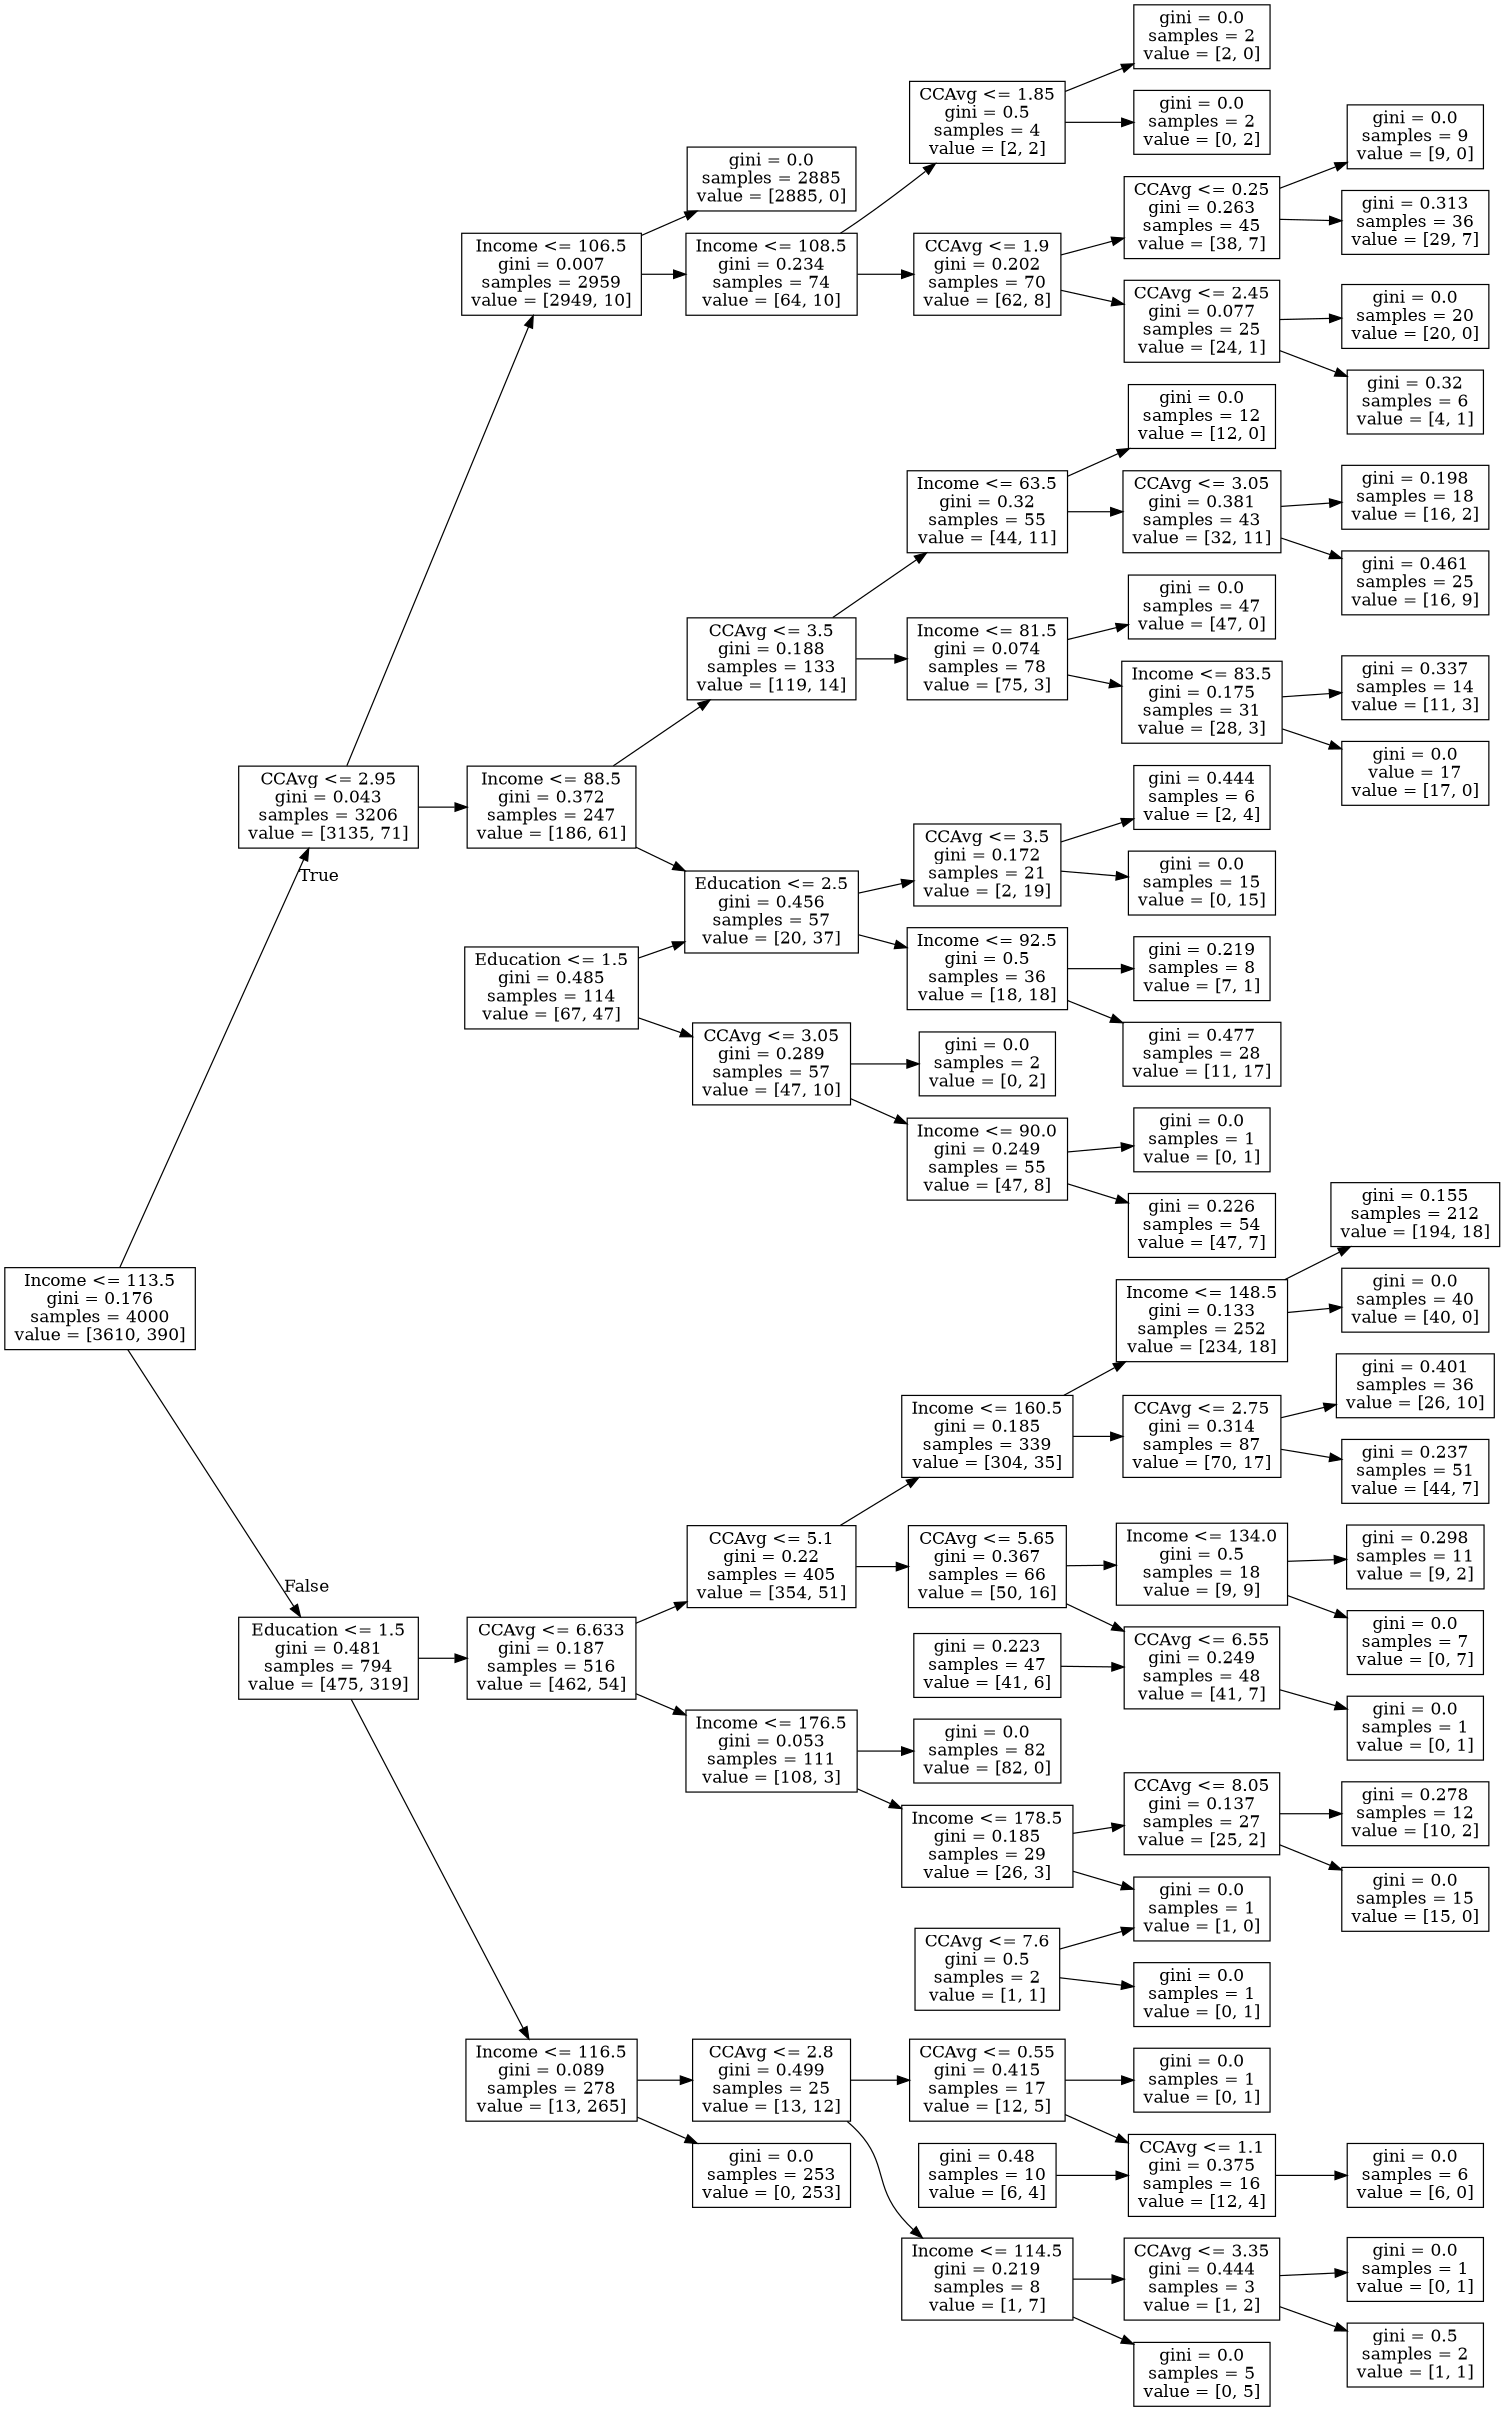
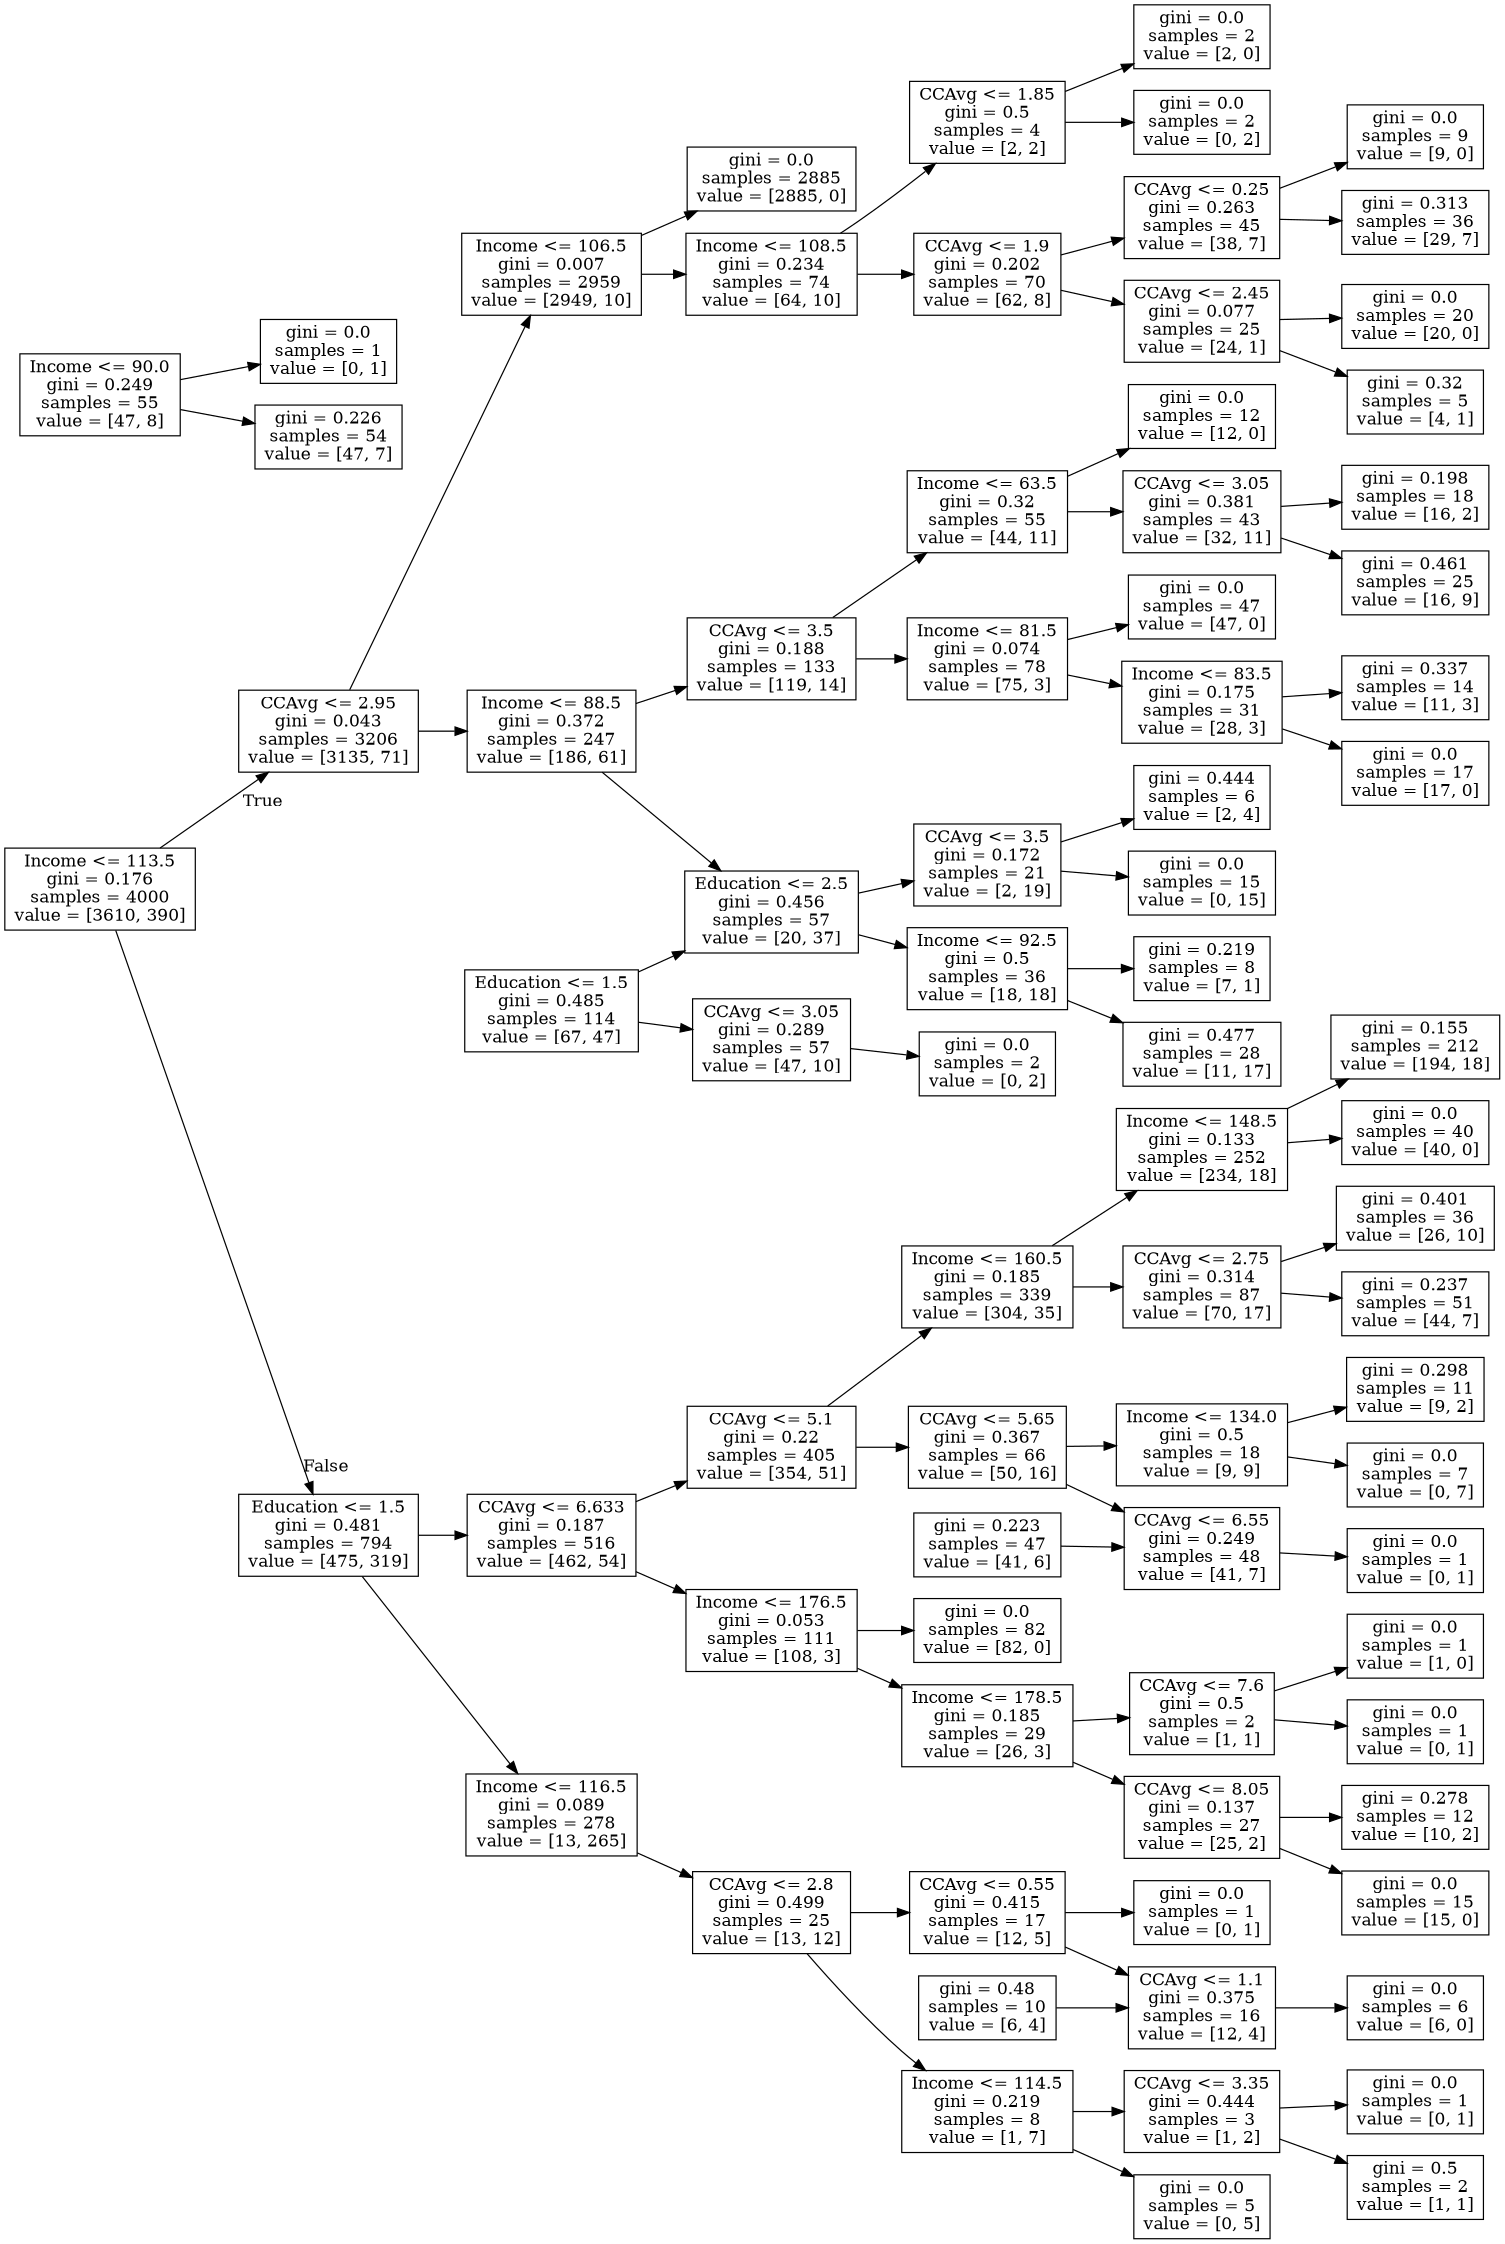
  digraph {
    rankdir=LR
    node [shape=box]
    n1 [label="Income <= 113.5\ngini = 0.176\nsamples = 4000\nvalue = [3610, 390]"]
    n2 [label="CCAvg <= 2.95\ngini = 0.043\nsamples = 3206\nvalue = [3135, 71]"]
    n3 [label="Education <= 1.5\ngini = 0.481\nsamples = 794\nvalue = [475, 319]"]
    n4 [label="Income <= 106.5\ngini = 0.007\nsamples = 2959\nvalue = [2949, 10]"]
    n5 [label="Income <= 88.5\ngini = 0.372\nsamples = 247\nvalue = [186, 61]"]
    n6 [label="CCAvg <= 6.633\ngini = 0.187\nsamples = 516\nvalue = [462, 54]"]
    n7 [label="Income <= 116.5\ngini = 0.089\nsamples = 278\nvalue = [13, 265]"]
    n8 [label="gini = 0.0\nsamples = 2885\nvalue = [2885, 0]"]
    n9 [label="Income <= 108.5\ngini = 0.234\nsamples = 74\nvalue = [64, 10]"]
    n10 [label="CCAvg <= 3.5\ngini = 0.188\nsamples = 133\nvalue = [119, 14]"]
    n11 [label="Education <= 2.5\ngini = 0.456\nsamples = 57\nvalue = [20, 37]"]
    n12 [label="CCAvg <= 1.85\ngini = 0.5\nsamples = 4\nvalue = [2, 2]"]
    n13 [label="CCAvg <= 1.9\ngini = 0.202\nsamples = 70\nvalue = [62, 8]"]
    n14 [label="gini = 0.0\nsamples = 2\nvalue = [2, 0]"]
    n15 [label="gini = 0.0\nsamples = 2\nvalue = [0, 2]"]
    n16 [label="CCAvg <= 0.25\ngini = 0.263\nsamples = 45\nvalue = [38, 7]"]
    n17 [label="CCAvg <= 2.45\ngini = 0.077\nsamples = 25\nvalue = [24, 1]"]
    n18 [label="gini = 0.0\nsamples = 9\nvalue = [9, 0]"]
    n19 [label="gini = 0.313\nsamples = 36\nvalue = [29, 7]"]
    n20 [label="gini = 0.0\nsamples = 20\nvalue = [20, 0]"]
-   n21 [label="gini = 0.32\nsamples = 6\nvalue = [4, 1]"]
+   n21 [label="gini = 0.32\nsamples = 5\nvalue = [4, 1]"]
    n22 [label="Income <= 63.5\ngini = 0.32\nsamples = 55\nvalue = [44, 11]"]
    n23 [label="Income <= 81.5\ngini = 0.074\nsamples = 78\nvalue = [75, 3]"]
    n24 [label="Education <= 1.5\ngini = 0.485\nsamples = 114\nvalue = [67, 47]"]
    n25 [label="CCAvg <= 3.05\ngini = 0.289\nsamples = 57\nvalue = [47, 10]"]
    n26 [label="gini = 0.0\nsamples = 12\nvalue = [12, 0]"]
    n27 [label="CCAvg <= 3.05\ngini = 0.381\nsamples = 43\nvalue = [32, 11]"]
    n28 [label="gini = 0.0\nsamples = 47\nvalue = [47, 0]"]
    n29 [label="Income <= 83.5\ngini = 0.175\nsamples = 31\nvalue = [28, 3]"]
    n30 [label="gini = 0.198\nsamples = 18\nvalue = [16, 2]"]
    n31 [label="gini = 0.461\nsamples = 25\nvalue = [16, 9]"]
    n32 [label="gini = 0.337\nsamples = 14\nvalue = [11, 3]"]
-   n33 [label="gini = 0.0\nvalue = 17\nvalue = [17, 0]"]
+   n33 [label="gini = 0.0\nsamples = 17\nvalue = [17, 0]"]
    n34 [label="gini = 0.0\nsamples = 2\nvalue = [0, 2]"]
    n35 [label="Income <= 90.0\ngini = 0.249\nsamples = 55\nvalue = [47, 8]"]
    n36 [label="CCAvg <= 3.5\ngini = 0.172\nsamples = 21\nvalue = [2, 19]"]
    n37 [label="Income <= 92.5\ngini = 0.5\nsamples = 36\nvalue = [18, 18]"]
    n38 [label="gini = 0.0\nsamples = 1\nvalue = [0, 1]"]
    n39 [label="gini = 0.226\nsamples = 54\nvalue = [47, 7]"]
    n40 [label="gini = 0.444\nsamples = 6\nvalue = [2, 4]"]
    n41 [label="gini = 0.0\nsamples = 15\nvalue = [0, 15]"]
    n42 [label="gini = 0.219\nsamples = 8\nvalue = [7, 1]"]
    n43 [label="gini = 0.477\nsamples = 28\nvalue = [11, 17]"]
    n44 [label="CCAvg <= 5.1\ngini = 0.22\nsamples = 405\nvalue = [354, 51]"]
    n45 [label="Income <= 176.5\ngini = 0.053\nsamples = 111\nvalue = [108, 3]"]
    n46 [label="CCAvg <= 2.8\ngini = 0.499\nsamples = 25\nvalue = [13, 12]"]
-   n47 [label="gini = 0.0\nsamples = 253\nvalue = [0, 253]"]
    n48 [label="Income <= 160.5\ngini = 0.185\nsamples = 339\nvalue = [304, 35]"]
    n49 [label="CCAvg <= 5.65\ngini = 0.367\nsamples = 66\nvalue = [50, 16]"]
    n50 [label="gini = 0.0\nsamples = 82\nvalue = [82, 0]"]
    n51 [label="Income <= 178.5\ngini = 0.185\nsamples = 29\nvalue = [26, 3]"]
    n52 [label="Income <= 148.5\ngini = 0.133\nsamples = 252\nvalue = [234, 18]"]
    n53 [label="CCAvg <= 2.75\ngini = 0.314\nsamples = 87\nvalue = [70, 17]"]
    n54 [label="Income <= 134.0\ngini = 0.5\nsamples = 18\nvalue = [9, 9]"]
    n55 [label="CCAvg <= 6.55\ngini = 0.249\nsamples = 48\nvalue = [41, 7]"]
    n56 [label="gini = 0.155\nsamples = 212\nvalue = [194, 18]"]
    n57 [label="gini = 0.0\nsamples = 40\nvalue = [40, 0]"]
    n58 [label="gini = 0.401\nsamples = 36\nvalue = [26, 10]"]
    n59 [label="gini = 0.237\nsamples = 51\nvalue = [44, 7]"]
    n60 [label="gini = 0.298\nsamples = 11\nvalue = [9, 2]"]
    n61 [label="gini = 0.0\nsamples = 7\nvalue = [0, 7]"]
    n62 [label="gini = 0.0\nsamples = 1\nvalue = [0, 1]"]
    n63 [label="gini = 0.223\nsamples = 47\nvalue = [41, 6]"]
    n64 [label="CCAvg <= 7.6\ngini = 0.5\nsamples = 2\nvalue = [1, 1]"]
    n65 [label="CCAvg <= 8.05\ngini = 0.137\nsamples = 27\nvalue = [25, 2]"]
    n66 [label="gini = 0.0\nsamples = 1\nvalue = [1, 0]"]
    n67 [label="gini = 0.0\nsamples = 1\nvalue = [0, 1]"]
    n68 [label="gini = 0.278\nsamples = 12\nvalue = [10, 2]"]
    n69 [label="gini = 0.0\nsamples = 15\nvalue = [15, 0]"]
    n70 [label="CCAvg <= 0.55\ngini = 0.415\nsamples = 17\nvalue = [12, 5]"]
    n71 [label="Income <= 114.5\ngini = 0.219\nsamples = 8\nvalue = [1, 7]"]
    n72 [label="gini = 0.0\nsamples = 1\nvalue = [0, 1]"]
    n73 [label="CCAvg <= 1.1\ngini = 0.375\nsamples = 16\nvalue = [12, 4]"]
    n74 [label="CCAvg <= 3.35\ngini = 0.444\nsamples = 3\nvalue = [1, 2]"]
    n75 [label="gini = 0.0\nsamples = 5\nvalue = [0, 5]"]
    n76 [label="gini = 0.0\nsamples = 6\nvalue = [6, 0]"]
    n77 [label="gini = 0.48\nsamples = 10\nvalue = [6, 4]"]
    n78 [label="gini = 0.0\nsamples = 1\nvalue = [0, 1]"]
    n79 [label="gini = 0.5\nsamples = 2\nvalue = [1, 1]"]
    n1 -> n2 [headlabel=True labelangle=45 labeldistance=2.5]
    n1 -> n3 [headlabel=False labelangle=-45 labeldistance=2.5]
    n2 -> n4
    n2 -> n5
    n3 -> n6
    n3 -> n7
    n4 -> n8
    n4 -> n9
    n5 -> n10
    n5 -> n11
    n6 -> n44
    n6 -> n45
    n7 -> n46
-   n7 -> n47
    n9 -> n12
    n9 -> n13
    n10 -> n22
    n10 -> n23
    n11 -> n36
    n11 -> n37
    n12 -> n14
    n12 -> n15
    n13 -> n16
    n13 -> n17
    n16 -> n18
    n16 -> n19
    n17 -> n20
    n17 -> n21
    n22 -> n26
    n22 -> n27
    n23 -> n28
    n23 -> n29
    n24 -> n11
    n24 -> n25
    n25 -> n34
-   n25 -> n35
    n27 -> n30
    n27 -> n31
    n29 -> n32
    n29 -> n33
    n35 -> n38
    n35 -> n39
    n36 -> n40
    n36 -> n41
    n37 -> n42
    n37 -> n43
    n44 -> n48
    n44 -> n49
    n45 -> n50
    n45 -> n51
    n46 -> n70
    n46 -> n71
    n48 -> n52
    n48 -> n53
    n49 -> n54
    n49 -> n55
-   n51 -> n66
+   n51 -> n64
    n51 -> n65
    n52 -> n56
    n52 -> n57
    n53 -> n58
    n53 -> n59
    n54 -> n60
    n54 -> n61
    n55 -> n62
    n63 -> n55
    n64 -> n66
    n64 -> n67
    n65 -> n68
    n65 -> n69
    n70 -> n72
    n70 -> n73
    n71 -> n74
    n71 -> n75
    n73 -> n76
    n74 -> n78
    n74 -> n79
    n77 -> n73
  }
